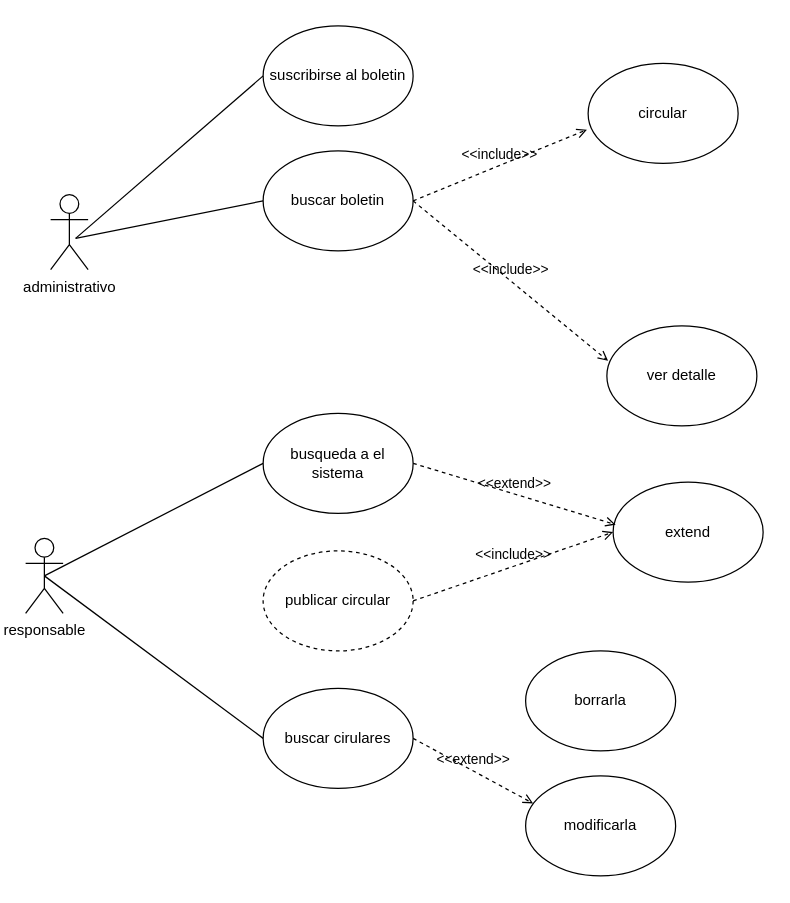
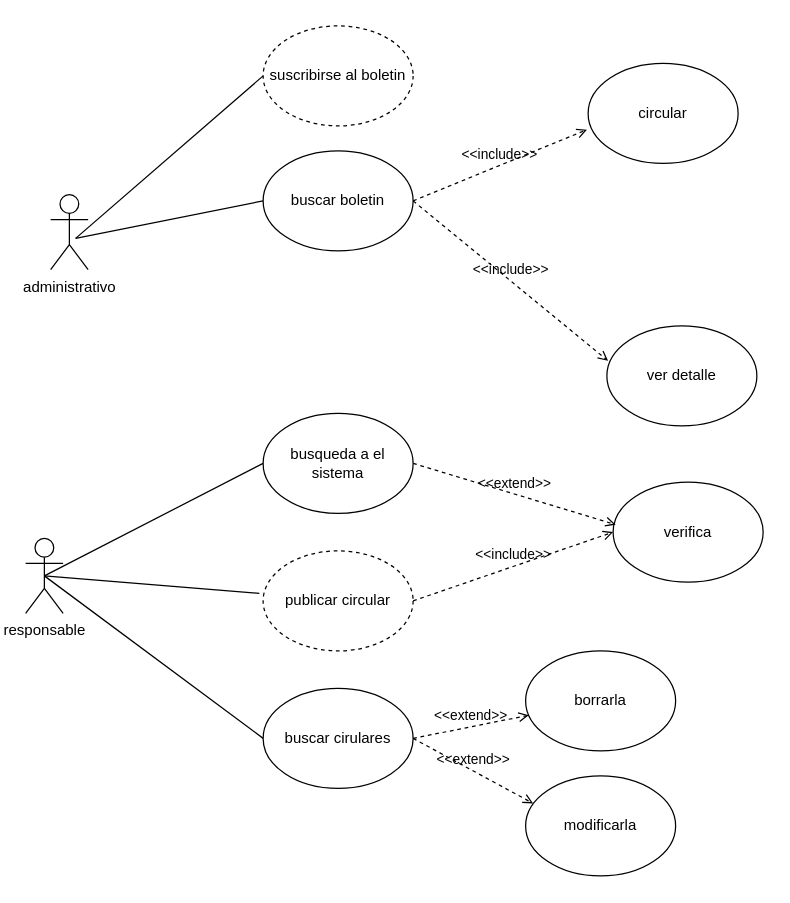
  <mxCell id="0" />
  <mxCell id="1" parent="0" />
  <mxCell id="2" value="administrativo" style="shape=umlActor;verticalLabelPosition=bottom;verticalAlign=top;html=1;outlineConnect=0;" parent="1" vertex="1"><mxGeometry x="40" y="155" width="30" height="60" as="geometry" /></mxCell>
  <mxCell id="3" value="responsable" style="shape=umlActor;verticalLabelPosition=bottom;verticalAlign=top;html=1;outlineConnect=0;" parent="1" vertex="1"><mxGeometry x="20" y="430" width="30" height="60" as="geometry" /></mxCell>
- <mxCell id="4" value="suscribirse al boletin" style="ellipse;whiteSpace=wrap;html=1;" parent="1" vertex="1"><mxGeometry x="210" y="20" width="120" height="80" as="geometry" /></mxCell>
+ <mxCell id="4" value="suscribirse al boletin" style="ellipse;whiteSpace=wrap;html=1;dashed=1;" parent="1" vertex="1"><mxGeometry x="210" y="20" width="120" height="80" as="geometry" /></mxCell>
  <mxCell id="5" value="buscar boletin" style="ellipse;whiteSpace=wrap;html=1;" parent="1" vertex="1"><mxGeometry x="210" y="120" width="120" height="80" as="geometry" /></mxCell>
  <mxCell id="6" value="ver detalle" style="ellipse;whiteSpace=wrap;html=1;" parent="1" vertex="1"><mxGeometry x="485" y="260" width="120" height="80" as="geometry" /></mxCell>
  <mxCell id="7" value="busqueda a el sistema" style="ellipse;whiteSpace=wrap;html=1;" parent="1" vertex="1"><mxGeometry x="210" y="330" width="120" height="80" as="geometry" /></mxCell>
  <mxCell id="8" value="publicar circular" style="ellipse;whiteSpace=wrap;html=1;dashed=1;" parent="1" vertex="1"><mxGeometry x="210" y="440" width="120" height="80" as="geometry" /></mxCell>
  <mxCell id="9" value="buscar cirulares" style="ellipse;whiteSpace=wrap;html=1;" parent="1" vertex="1"><mxGeometry x="210" y="550" width="120" height="80" as="geometry" /></mxCell>
  <mxCell id="10" value="" style="endArrow=none;html=1;rounded=0;entryX=0;entryY=0.5;entryDx=0;entryDy=0;" parent="1" target="5" edge="1"><mxGeometry width="50" height="50" relative="1" as="geometry"><mxPoint x="60" y="190" as="sourcePoint" /><mxPoint x="210" y="330" as="targetPoint" /></mxGeometry></mxCell>
  <mxCell id="11" value="" style="endArrow=none;html=1;rounded=0;entryX=0;entryY=0.5;entryDx=0;entryDy=0;" parent="1" target="4" edge="1"><mxGeometry width="50" height="50" relative="1" as="geometry"><mxPoint x="60" y="190" as="sourcePoint" /><mxPoint x="210" y="330" as="targetPoint" /></mxGeometry></mxCell>
  <mxCell id="12" value="" style="endArrow=none;html=1;rounded=0;exitX=0.5;exitY=0.5;exitDx=0;exitDy=0;exitPerimeter=0;entryX=0;entryY=0.5;entryDx=0;entryDy=0;" parent="1" source="3" target="7" edge="1"><mxGeometry width="50" height="50" relative="1" as="geometry"><mxPoint x="160" y="380" as="sourcePoint" /><mxPoint x="210" y="330" as="targetPoint" /></mxGeometry></mxCell>
+ <mxCell id="13" value="" style="endArrow=none;html=1;rounded=0;exitX=0.5;exitY=0.5;exitDx=0;exitDy=0;exitPerimeter=0;entryX=-0.025;entryY=0.425;entryDx=0;entryDy=0;entryPerimeter=0;" parent="1" source="3" target="8" edge="1"><mxGeometry width="50" height="50" relative="1" as="geometry"><mxPoint x="160" y="380" as="sourcePoint" /><mxPoint x="210" y="330" as="targetPoint" /></mxGeometry></mxCell>
  <mxCell id="14" value="" style="endArrow=none;html=1;rounded=0;exitX=0.5;exitY=0.5;exitDx=0;exitDy=0;exitPerimeter=0;entryX=0;entryY=0.5;entryDx=0;entryDy=0;" parent="1" source="3" target="9" edge="1"><mxGeometry width="50" height="50" relative="1" as="geometry"><mxPoint x="160" y="380" as="sourcePoint" /><mxPoint x="210" y="330" as="targetPoint" /></mxGeometry></mxCell>
  <mxCell id="15" value="circular" style="ellipse;whiteSpace=wrap;html=1;" parent="1" vertex="1"><mxGeometry x="470" y="50" width="120" height="80" as="geometry" /></mxCell>
  <mxCell id="16" value="&amp;lt;&amp;lt;include&amp;gt;&amp;gt;" style="html=1;verticalAlign=bottom;labelBackgroundColor=none;endArrow=open;endFill=0;dashed=1;rounded=0;entryX=-0.008;entryY=0.663;entryDx=0;entryDy=0;entryPerimeter=0;" parent="1" target="15" edge="1"><mxGeometry width="160" relative="1" as="geometry"><mxPoint x="330" y="160" as="sourcePoint" /><mxPoint x="390" y="360" as="targetPoint" /></mxGeometry></mxCell>
  <mxCell id="17" value="&amp;lt;&amp;lt;include&amp;gt;&amp;gt;" style="html=1;verticalAlign=bottom;labelBackgroundColor=none;endArrow=open;endFill=0;dashed=1;rounded=0;exitX=1;exitY=0.5;exitDx=0;exitDy=0;entryX=0.008;entryY=0.35;entryDx=0;entryDy=0;entryPerimeter=0;" parent="1" source="5" target="6" edge="1"><mxGeometry width="160" relative="1" as="geometry"><mxPoint x="230" y="360" as="sourcePoint" /><mxPoint x="390" y="360" as="targetPoint" /></mxGeometry></mxCell>
- <mxCell id="18" value="extend" style="ellipse;whiteSpace=wrap;html=1;" parent="1" vertex="1"><mxGeometry x="490" y="385" width="120" height="80" as="geometry" /></mxCell>
+ <mxCell id="18" value="verifica" style="ellipse;whiteSpace=wrap;html=1;" parent="1" vertex="1"><mxGeometry x="490" y="385" width="120" height="80" as="geometry" /></mxCell>
  <mxCell id="19" value="&amp;lt;&amp;lt;extend&amp;gt;&amp;gt;" style="html=1;verticalAlign=bottom;labelBackgroundColor=none;endArrow=open;endFill=0;dashed=1;rounded=0;exitX=1;exitY=0.5;exitDx=0;exitDy=0;entryX=0.017;entryY=0.425;entryDx=0;entryDy=0;entryPerimeter=0;" parent="1" source="7" target="18" edge="1"><mxGeometry width="160" relative="1" as="geometry"><mxPoint x="230" y="360" as="sourcePoint" /><mxPoint x="390" y="360" as="targetPoint" /></mxGeometry></mxCell>
  <mxCell id="20" value="borrarla" style="ellipse;whiteSpace=wrap;html=1;" parent="1" vertex="1"><mxGeometry x="420" y="520" width="120" height="80" as="geometry" /></mxCell>
  <mxCell id="21" value="modificarla" style="ellipse;whiteSpace=wrap;html=1;" parent="1" vertex="1"><mxGeometry x="420" y="620" width="120" height="80" as="geometry" /></mxCell>
+ <mxCell id="22" value="&amp;lt;&amp;lt;extend&amp;gt;&amp;gt;" style="html=1;verticalAlign=bottom;labelBackgroundColor=none;endArrow=open;endFill=0;dashed=1;rounded=0;exitX=1;exitY=0.5;exitDx=0;exitDy=0;" parent="1" source="9" target="20" edge="1"><mxGeometry width="160" relative="1" as="geometry"><mxPoint x="220" y="580" as="sourcePoint" /><mxPoint x="380" y="580" as="targetPoint" /></mxGeometry></mxCell>
  <mxCell id="23" value="&amp;lt;&amp;lt;extend&amp;gt;&amp;gt;" style="html=1;verticalAlign=bottom;labelBackgroundColor=none;endArrow=open;endFill=0;dashed=1;rounded=0;exitX=1;exitY=0.5;exitDx=0;exitDy=0;entryX=0.05;entryY=0.275;entryDx=0;entryDy=0;entryPerimeter=0;" parent="1" source="9" target="21" edge="1"><mxGeometry width="160" relative="1" as="geometry"><mxPoint x="220" y="580" as="sourcePoint" /><mxPoint x="380" y="580" as="targetPoint" /></mxGeometry></mxCell>
  <mxCell id="24" value="&amp;lt;&amp;lt;include&amp;gt;&amp;gt;" style="html=1;verticalAlign=bottom;labelBackgroundColor=none;endArrow=open;endFill=0;dashed=1;rounded=0;exitX=1;exitY=0.5;exitDx=0;exitDy=0;entryX=0;entryY=0.5;entryDx=0;entryDy=0;" parent="1" source="8" target="18" edge="1"><mxGeometry width="160" relative="1" as="geometry"><mxPoint x="220" y="380" as="sourcePoint" /><mxPoint x="380" y="380" as="targetPoint" /></mxGeometry></mxCell>
